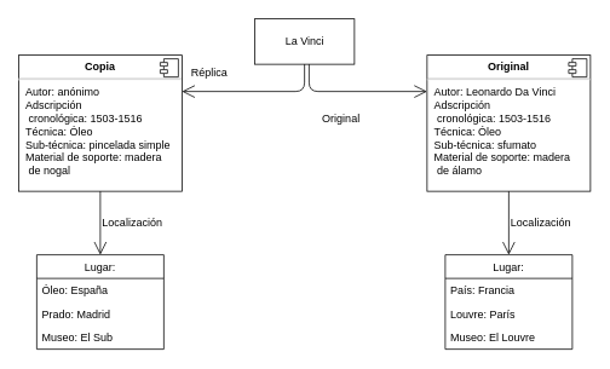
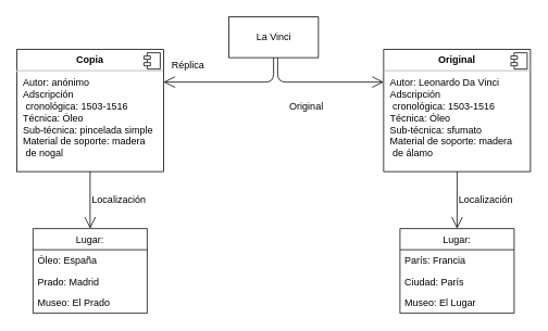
  <mxCell id="0" />
  <mxCell id="1" parent="0" />
  <mxCell id="2" value="La Vinci" style="html=1;" vertex="1" parent="1"><mxGeometry x="280" y="20" width="110" height="50" as="geometry" /></mxCell>
  <mxCell id="3" value="" style="endArrow=open;endFill=1;endSize=12;html=1;exitX=0.5;exitY=1;exitDx=0;exitDy=0;" edge="1" parent="1" source="2"><mxGeometry width="160" relative="1" as="geometry"><mxPoint x="250" y="200" as="sourcePoint" /><mxPoint x="200" y="100" as="targetPoint" /><Array as="points"><mxPoint x="335" y="100" /></Array></mxGeometry></mxCell>
  <mxCell id="4" value="" style="endArrow=open;endFill=1;endSize=12;html=1;" edge="1" parent="1"><mxGeometry width="160" relative="1" as="geometry"><mxPoint x="340" y="70" as="sourcePoint" /><mxPoint x="470" y="100" as="targetPoint" /><Array as="points"><mxPoint x="340" y="100" /></Array></mxGeometry></mxCell>
  <mxCell id="5" value="&lt;p style=&quot;margin:0px;margin-top:6px;text-align:center;&quot;&gt;&lt;b&gt;Copia&lt;/b&gt;&lt;/p&gt;&lt;hr&gt;&lt;p style=&quot;margin:0px;margin-left:8px;&quot;&gt;Autor: anónimo&lt;br&gt;Adscripción&lt;br style=&quot;padding: 0px; margin: 0px;&quot;&gt;&amp;nbsp;cronológica: 1503-1516&lt;br&gt;&lt;/p&gt;&lt;p style=&quot;margin:0px;margin-left:8px;&quot;&gt;Técnica: Óleo&lt;/p&gt;&lt;p style=&quot;margin:0px;margin-left:8px;&quot;&gt;Sub-técnica: pincelada simple&lt;/p&gt;&lt;p style=&quot;margin:0px;margin-left:8px;&quot;&gt;Material de soporte: madera&amp;nbsp;&lt;/p&gt;&lt;p style=&quot;margin:0px;margin-left:8px;&quot;&gt;&amp;nbsp;de nogal&lt;/p&gt;&lt;p style=&quot;margin:0px;margin-left:8px;&quot;&gt;&lt;br&gt;&lt;/p&gt;" style="align=left;overflow=fill;html=1;dropTarget=0;" vertex="1" parent="1"><mxGeometry x="20" y="60" width="180" height="150" as="geometry" /></mxCell>
  <mxCell id="6" value="" style="shape=component;jettyWidth=8;jettyHeight=4;" vertex="1" parent="5"><mxGeometry x="1" width="20" height="20" relative="1" as="geometry"><mxPoint x="-24" y="4" as="offset" /></mxGeometry></mxCell>
  <mxCell id="7" value="&lt;p style=&quot;margin:0px;margin-top:6px;text-align:center;&quot;&gt;&lt;b&gt;Original&lt;/b&gt;&lt;/p&gt;&lt;hr&gt;&lt;p style=&quot;margin:0px;margin-left:8px;&quot;&gt;Autor: Leonardo Da Vinci&lt;br&gt;Adscripción&lt;br style=&quot;padding: 0px; margin: 0px;&quot;&gt;&amp;nbsp;cronológica: 1503-1516&lt;br&gt;&lt;/p&gt;&lt;p style=&quot;margin:0px;margin-left:8px;&quot;&gt;Técnica: Óleo&lt;/p&gt;&lt;p style=&quot;margin:0px;margin-left:8px;&quot;&gt;Sub-técnica: sfumato&lt;/p&gt;&lt;p style=&quot;margin:0px;margin-left:8px;&quot;&gt;&lt;span style=&quot;background-color: initial;&quot;&gt;Material de soporte: madera&amp;nbsp;&lt;/span&gt;&lt;/p&gt;&lt;p style=&quot;margin:0px;margin-left:8px;&quot;&gt;&amp;nbsp;de álamo&lt;/p&gt;" style="align=left;overflow=fill;html=1;dropTarget=0;" vertex="1" parent="1"><mxGeometry x="470" y="60" width="180" height="150" as="geometry" /></mxCell>
  <mxCell id="8" value="" style="shape=component;jettyWidth=8;jettyHeight=4;" vertex="1" parent="7"><mxGeometry x="1" width="20" height="20" relative="1" as="geometry"><mxPoint x="-24" y="4" as="offset" /></mxGeometry></mxCell>
  <mxCell id="9" value="Réplica" style="text;html=1;align=center;verticalAlign=middle;resizable=0;points=[];autosize=1;strokeColor=none;fillColor=none;" vertex="1" parent="1"><mxGeometry x="200" y="65" width="60" height="30" as="geometry" /></mxCell>
  <mxCell id="10" value="Original" style="text;html=1;align=center;verticalAlign=middle;resizable=0;points=[];autosize=1;strokeColor=none;fillColor=none;" vertex="1" parent="1"><mxGeometry x="345" y="115" width="60" height="30" as="geometry" /></mxCell>
  <mxCell id="11" value="" style="endArrow=open;endFill=1;endSize=12;html=1;exitX=0.5;exitY=1;exitDx=0;exitDy=0;" edge="1" parent="1" source="7"><mxGeometry width="160" relative="1" as="geometry"><mxPoint x="490" y="270" as="sourcePoint" /><mxPoint x="560" y="280" as="targetPoint" /></mxGeometry></mxCell>
  <mxCell id="12" value="" style="endArrow=open;endFill=1;endSize=12;html=1;exitX=0.5;exitY=1;exitDx=0;exitDy=0;" edge="1" parent="1" source="5"><mxGeometry width="160" relative="1" as="geometry"><mxPoint x="50" y="270" as="sourcePoint" /><mxPoint x="110" y="280" as="targetPoint" /></mxGeometry></mxCell>
  <mxCell id="13" value="Lugar:" style="swimlane;fontStyle=0;childLayout=stackLayout;horizontal=1;startSize=26;fillColor=none;horizontalStack=0;resizeParent=1;resizeParentMax=0;resizeLast=0;collapsible=1;marginBottom=0;" vertex="1" parent="1"><mxGeometry x="40" y="280" width="140" height="104" as="geometry" /></mxCell>
  <mxCell id="14" value="Óleo: España" style="text;strokeColor=none;fillColor=none;align=left;verticalAlign=top;spacingLeft=4;spacingRight=4;overflow=hidden;rotatable=0;points=[[0,0.5],[1,0.5]];portConstraint=eastwest;" vertex="1" parent="13"><mxGeometry y="26" width="140" height="26" as="geometry" /></mxCell>
  <mxCell id="15" value="Prado: Madrid" style="text;strokeColor=none;fillColor=none;align=left;verticalAlign=top;spacingLeft=4;spacingRight=4;overflow=hidden;rotatable=0;points=[[0,0.5],[1,0.5]];portConstraint=eastwest;" vertex="1" parent="13"><mxGeometry y="52" width="140" height="26" as="geometry" /></mxCell>
- <mxCell id="16" value="Museo: El Sub" style="text;strokeColor=none;fillColor=none;align=left;verticalAlign=top;spacingLeft=4;spacingRight=4;overflow=hidden;rotatable=0;points=[[0,0.5],[1,0.5]];portConstraint=eastwest;" vertex="1" parent="13"><mxGeometry y="78" width="140" height="26" as="geometry" /></mxCell>
+ <mxCell id="16" value="Museo: El Prado" style="text;strokeColor=none;fillColor=none;align=left;verticalAlign=top;spacingLeft=4;spacingRight=4;overflow=hidden;rotatable=0;points=[[0,0.5],[1,0.5]];portConstraint=eastwest;" vertex="1" parent="13"><mxGeometry y="78" width="140" height="26" as="geometry" /></mxCell>
  <mxCell id="17" value="Localización" style="text;html=1;align=center;verticalAlign=middle;resizable=0;points=[];autosize=1;strokeColor=none;fillColor=none;" vertex="1" parent="1"><mxGeometry x="100" y="230" width="90" height="30" as="geometry" /></mxCell>
  <mxCell id="18" value="Lugar:" style="swimlane;fontStyle=0;childLayout=stackLayout;horizontal=1;startSize=26;fillColor=none;horizontalStack=0;resizeParent=1;resizeParentMax=0;resizeLast=0;collapsible=1;marginBottom=0;" vertex="1" parent="1"><mxGeometry x="490" y="280" width="140" height="104" as="geometry" /></mxCell>
- <mxCell id="19" value="País: Francia" style="text;strokeColor=none;fillColor=none;align=left;verticalAlign=top;spacingLeft=4;spacingRight=4;overflow=hidden;rotatable=0;points=[[0,0.5],[1,0.5]];portConstraint=eastwest;" vertex="1" parent="18"><mxGeometry y="26" width="140" height="26" as="geometry" /></mxCell>
- <mxCell id="20" value="Louvre: París" style="text;strokeColor=none;fillColor=none;align=left;verticalAlign=top;spacingLeft=4;spacingRight=4;overflow=hidden;rotatable=0;points=[[0,0.5],[1,0.5]];portConstraint=eastwest;" vertex="1" parent="18"><mxGeometry y="52" width="140" height="26" as="geometry" /></mxCell>
- <mxCell id="21" value="Museo: El Louvre" style="text;strokeColor=none;fillColor=none;align=left;verticalAlign=top;spacingLeft=4;spacingRight=4;overflow=hidden;rotatable=0;points=[[0,0.5],[1,0.5]];portConstraint=eastwest;" vertex="1" parent="18"><mxGeometry y="78" width="140" height="26" as="geometry" /></mxCell>
+ <mxCell id="19" value="París: Francia" style="text;strokeColor=none;fillColor=none;align=left;verticalAlign=top;spacingLeft=4;spacingRight=4;overflow=hidden;rotatable=0;points=[[0,0.5],[1,0.5]];portConstraint=eastwest;" vertex="1" parent="18"><mxGeometry y="26" width="140" height="26" as="geometry" /></mxCell>
+ <mxCell id="20" value="Ciudad: París" style="text;strokeColor=none;fillColor=none;align=left;verticalAlign=top;spacingLeft=4;spacingRight=4;overflow=hidden;rotatable=0;points=[[0,0.5],[1,0.5]];portConstraint=eastwest;" vertex="1" parent="18"><mxGeometry y="52" width="140" height="26" as="geometry" /></mxCell>
+ <mxCell id="21" value="Museo: El Lugar" style="text;strokeColor=none;fillColor=none;align=left;verticalAlign=top;spacingLeft=4;spacingRight=4;overflow=hidden;rotatable=0;points=[[0,0.5],[1,0.5]];portConstraint=eastwest;" vertex="1" parent="18"><mxGeometry y="78" width="140" height="26" as="geometry" /></mxCell>
  <mxCell id="22" value="Localización" style="text;html=1;align=center;verticalAlign=middle;resizable=0;points=[];autosize=1;strokeColor=none;fillColor=none;" vertex="1" parent="1"><mxGeometry x="550" y="230" width="90" height="30" as="geometry" /></mxCell>
